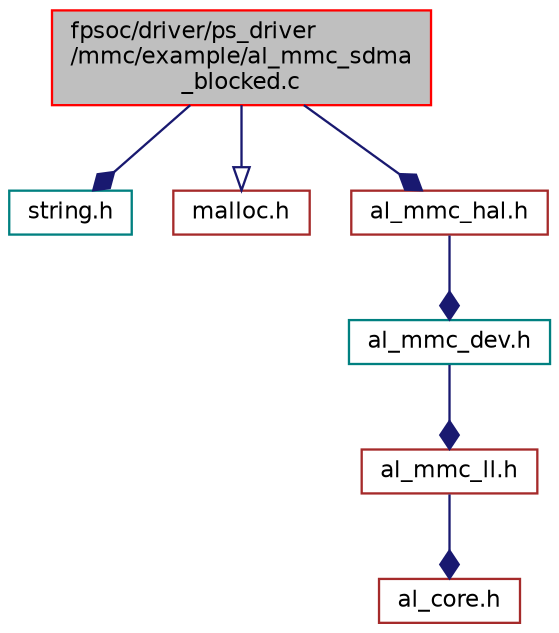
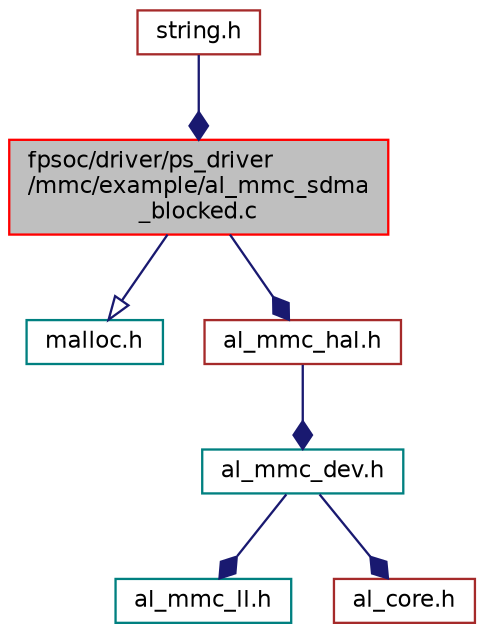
  digraph {
    node [color=teal fillcolor=white fontname=Helvetica fontsize=10 shape=record style=filled]
    edge [arrowhead=diamond color=midnightblue fontname=Helvetica fontsize=10 labelfontname=Helvetica labelfontsize=10 style=solid]
    n1 [color=red fillcolor=grey75 fontcolor=black height=0.2 label="fpsoc/driver/ps_driver\l/mmc/example/al_mmc_sdma\l_blocked.c" width=0.4]
-   n2 [height=0.2 label="string.h" width=0.4]
-   n3 [color=brown height=0.2 label="malloc.h" width=0.4]
+   n2 [color=brown height=0.2 label="string.h" width=0.4]
+   n3 [height=0.2 label="malloc.h" width=0.4]
    n4 [color=brown height=0.2 label="al_mmc_hal.h" width=0.4]
    n5 [height=0.2 label="al_mmc_dev.h" width=0.4]
-   n6 [color=brown height=0.2 label="al_mmc_ll.h" width=0.4]
+   n6 [height=0.2 label="al_mmc_ll.h" width=0.4]
    n7 [color=brown height=0.2 label="al_core.h" width=0.4]
-   n1 -> n2
+   n2 -> n1
    n1 -> n3 [arrowhead=onormal]
    n1 -> n4
    n4 -> n5
    n5 -> n6
-   n6 -> n7
+   n5 -> n7
  }
